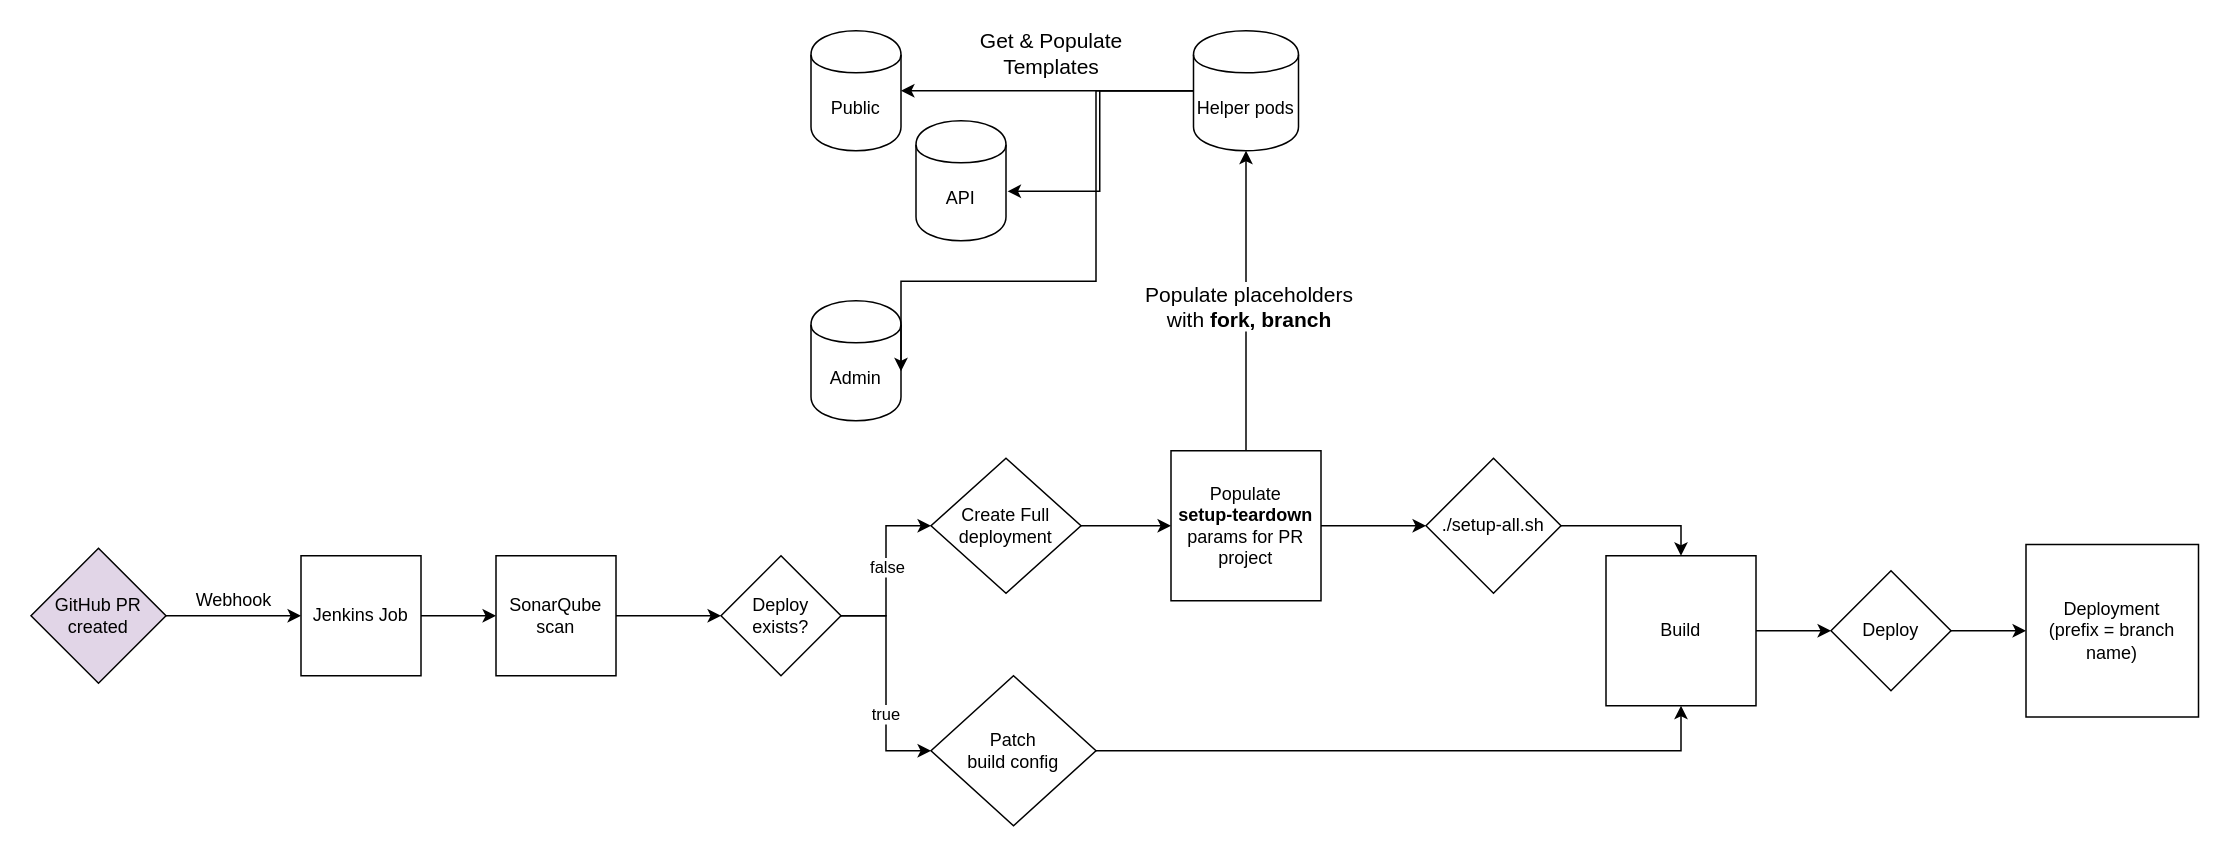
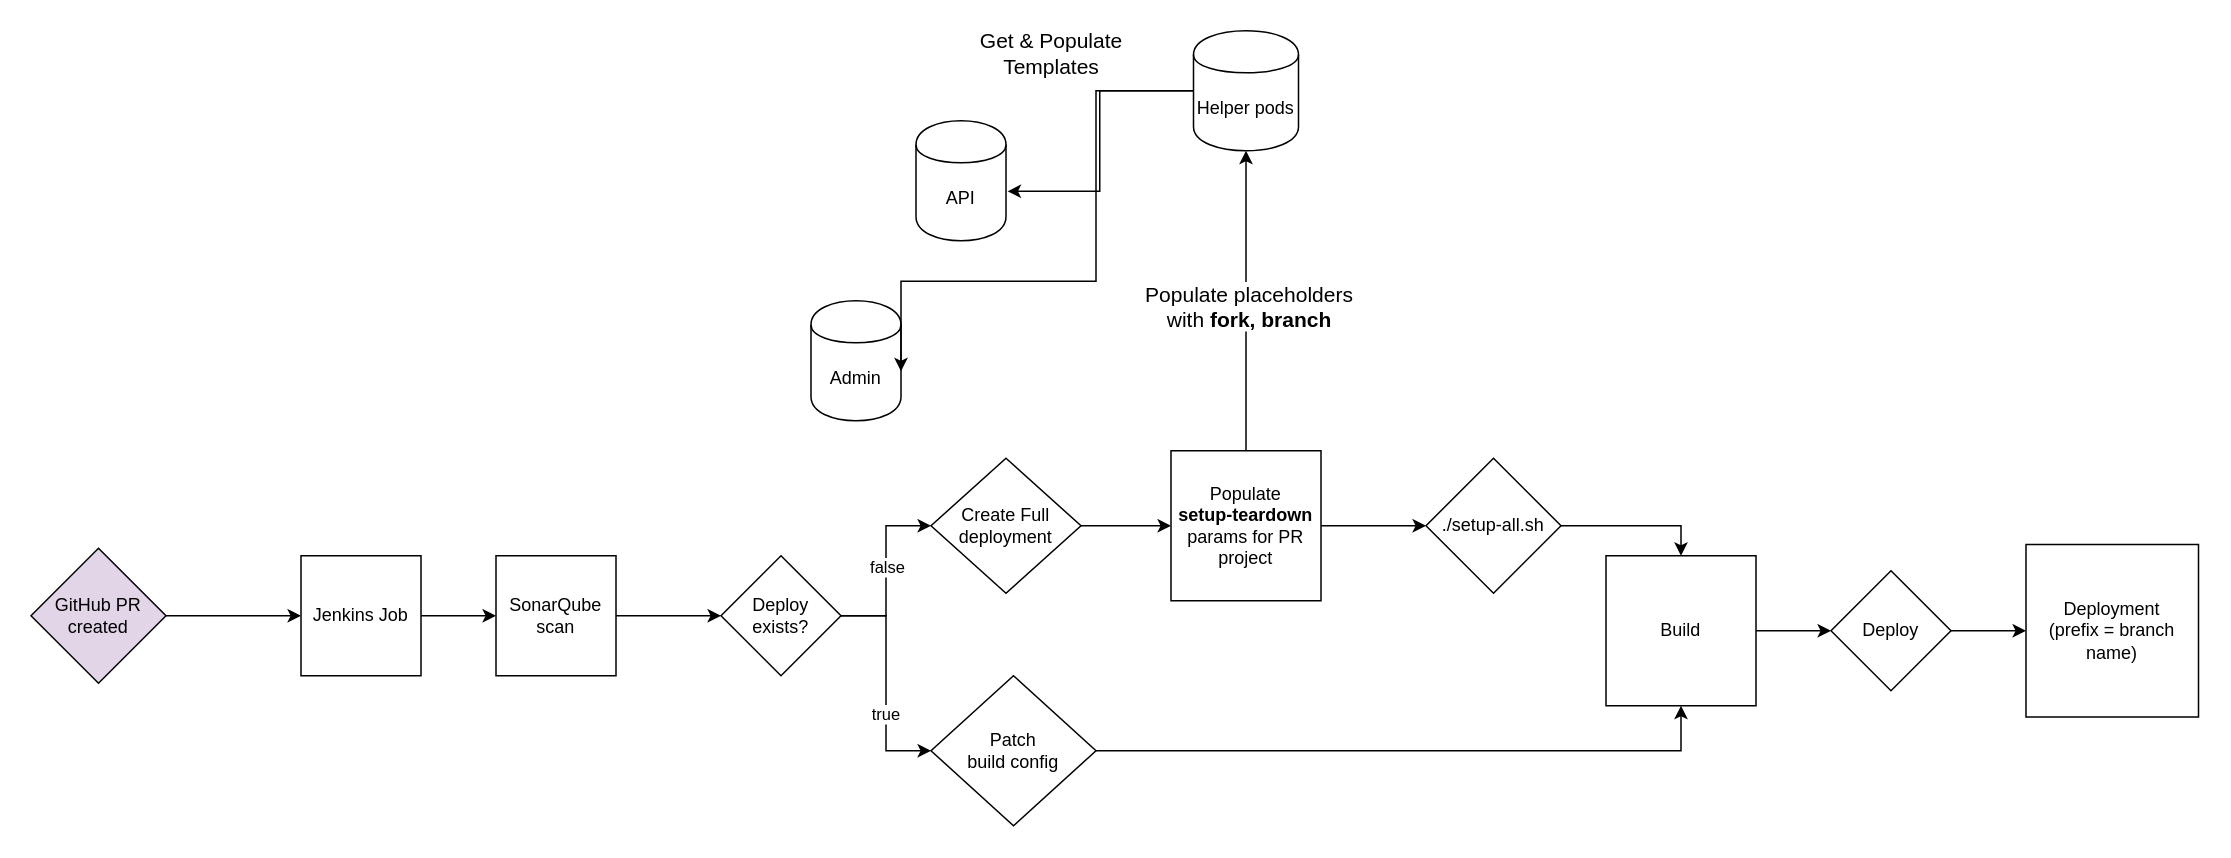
  <mxCell id="0" />
  <mxCell id="1" parent="0" />
  <mxCell id="2" value="GitHub PR created" style="rhombus;whiteSpace=wrap;html=1;fillColor=#e1d5e7;" parent="1" vertex="1"><mxGeometry x="20" y="365" width="90" height="90" as="geometry" /></mxCell>
  <mxCell id="3" value="Jenkins Job" style="whiteSpace=wrap;html=1;aspect=fixed;" parent="1" vertex="1"><mxGeometry x="200" y="370" width="80" height="80" as="geometry" /></mxCell>
- <mxCell id="4" value="Public" style="shape=cylinder;whiteSpace=wrap;html=1;boundedLbl=1;backgroundOutline=1;" parent="1" vertex="1"><mxGeometry x="540" y="20" width="60" height="80" as="geometry" /></mxCell>
  <mxCell id="5" value="API" style="shape=cylinder;whiteSpace=wrap;html=1;boundedLbl=1;backgroundOutline=1;" parent="1" vertex="1"><mxGeometry x="610" y="80" width="60" height="80" as="geometry" /></mxCell>
  <mxCell id="6" value="Admin" style="shape=cylinder;whiteSpace=wrap;html=1;boundedLbl=1;backgroundOutline=1;" parent="1" vertex="1"><mxGeometry x="540" y="200" width="60" height="80" as="geometry" /></mxCell>
- <mxCell id="7" style="edgeStyle=orthogonalEdgeStyle;rounded=0;orthogonalLoop=1;jettySize=auto;html=1;entryX=1;entryY=0.5;entryDx=0;entryDy=0;" parent="1" source="10" target="4" edge="1"><mxGeometry relative="1" as="geometry" /></mxCell>
  <mxCell id="8" style="edgeStyle=orthogonalEdgeStyle;rounded=0;orthogonalLoop=1;jettySize=auto;html=1;entryX=1.017;entryY=0.588;entryDx=0;entryDy=0;entryPerimeter=0;" parent="1" source="10" target="5" edge="1"><mxGeometry relative="1" as="geometry" /></mxCell>
  <mxCell id="9" style="edgeStyle=orthogonalEdgeStyle;rounded=0;orthogonalLoop=1;jettySize=auto;html=1;entryX=1;entryY=0.588;entryDx=0;entryDy=0;entryPerimeter=0;" parent="1" source="10" target="6" edge="1"><mxGeometry relative="1" as="geometry"><Array as="points"><mxPoint x="730" y="60" /><mxPoint x="730" y="187" /></Array></mxGeometry></mxCell>
  <mxCell id="10" value="Helper pods" style="shape=cylinder;whiteSpace=wrap;html=1;boundedLbl=1;backgroundOutline=1;" parent="1" vertex="1"><mxGeometry x="795" y="20" width="70" height="80" as="geometry" /></mxCell>
  <mxCell id="11" value="" style="endArrow=classic;html=1;exitX=1;exitY=0.5;exitDx=0;exitDy=0;entryX=0;entryY=0.5;entryDx=0;entryDy=0;" parent="1" source="2" target="3" edge="1"><mxGeometry width="50" height="50" relative="1" as="geometry"><mxPoint x="390" y="770" as="sourcePoint" /><mxPoint x="440" y="720" as="targetPoint" /></mxGeometry></mxCell>
- <mxCell id="12" value="Webhook" style="text;html=1;align=center;verticalAlign=middle;resizable=0;points=[];autosize=1;" parent="1" vertex="1"><mxGeometry x="120" y="390" width="70" height="20" as="geometry" /></mxCell>
  <mxCell id="13" value="&lt;div&gt;Deployment&lt;/div&gt;&lt;div&gt;(prefix = branch name)&lt;br&gt;&lt;/div&gt;" style="whiteSpace=wrap;html=1;aspect=fixed;" parent="1" vertex="1"><mxGeometry x="1350" y="362.5" width="115" height="115" as="geometry" /></mxCell>
  <mxCell id="14" style="edgeStyle=orthogonalEdgeStyle;rounded=0;orthogonalLoop=1;jettySize=auto;html=1;" parent="1" source="18" target="21" edge="1"><mxGeometry relative="1" as="geometry" /></mxCell>
  <mxCell id="15" value="false" style="edgeLabel;html=1;align=center;verticalAlign=middle;resizable=0;points=[];" parent="14" vertex="1" connectable="0"><mxGeometry x="0.057" relative="1" as="geometry"><mxPoint as="offset" /></mxGeometry></mxCell>
  <mxCell id="16" style="edgeStyle=orthogonalEdgeStyle;rounded=0;orthogonalLoop=1;jettySize=auto;html=1;entryX=0;entryY=0.5;entryDx=0;entryDy=0;" parent="1" source="18" target="23" edge="1"><mxGeometry relative="1" as="geometry" /></mxCell>
  <mxCell id="17" value="true" style="edgeLabel;html=1;align=center;verticalAlign=middle;resizable=0;points=[];" parent="16" vertex="1" connectable="0"><mxGeometry x="0.271" y="-1" relative="1" as="geometry"><mxPoint as="offset" /></mxGeometry></mxCell>
  <mxCell id="18" value="&lt;div&gt;Deploy &lt;br&gt;&lt;/div&gt;&lt;div&gt; exists?&lt;/div&gt;" style="rhombus;whiteSpace=wrap;html=1;" parent="1" vertex="1"><mxGeometry x="480" y="370" width="80" height="80" as="geometry" /></mxCell>
  <mxCell id="19" value="" style="endArrow=classic;html=1;exitX=1;exitY=0.5;exitDx=0;exitDy=0;entryX=0;entryY=0.5;entryDx=0;entryDy=0;" parent="1" source="3" target="36" edge="1"><mxGeometry width="50" height="50" relative="1" as="geometry"><mxPoint x="550" y="770" as="sourcePoint" /><mxPoint x="600" y="720" as="targetPoint" /></mxGeometry></mxCell>
  <mxCell id="20" style="edgeStyle=orthogonalEdgeStyle;rounded=0;orthogonalLoop=1;jettySize=auto;html=1;entryX=0;entryY=0.5;entryDx=0;entryDy=0;" parent="1" source="21" target="27" edge="1"><mxGeometry relative="1" as="geometry" /></mxCell>
  <mxCell id="21" value="Create Full deployment" style="rhombus;whiteSpace=wrap;html=1;" parent="1" vertex="1"><mxGeometry x="620" y="305" width="100" height="90" as="geometry" /></mxCell>
  <mxCell id="22" style="edgeStyle=orthogonalEdgeStyle;rounded=0;orthogonalLoop=1;jettySize=auto;html=1;entryX=0.5;entryY=1;entryDx=0;entryDy=0;" parent="1" source="23" target="32" edge="1"><mxGeometry relative="1" as="geometry" /></mxCell>
  <mxCell id="23" value="&lt;div&gt;Patch &lt;br&gt;&lt;/div&gt;&lt;div&gt;build config&lt;/div&gt;" style="rhombus;whiteSpace=wrap;html=1;" parent="1" vertex="1"><mxGeometry x="620" y="450" width="110" height="100" as="geometry" /></mxCell>
  <mxCell id="24" style="edgeStyle=orthogonalEdgeStyle;rounded=0;orthogonalLoop=1;jettySize=auto;html=1;entryX=0.5;entryY=1;entryDx=0;entryDy=0;" parent="1" source="27" target="10" edge="1"><mxGeometry relative="1" as="geometry"><Array as="points"><mxPoint x="830" y="100" /></Array></mxGeometry></mxCell>
  <mxCell id="25" value="&lt;font style=&quot;font-size: 14px&quot;&gt;Populate placeholders &lt;br&gt;with &lt;b&gt;fork, branch&lt;/b&gt;&lt;/font&gt;" style="edgeLabel;html=1;align=center;verticalAlign=middle;resizable=0;points=[];" parent="24" vertex="1" connectable="0"><mxGeometry x="-0.032" y="-1" relative="1" as="geometry"><mxPoint as="offset" /></mxGeometry></mxCell>
  <mxCell id="26" style="edgeStyle=orthogonalEdgeStyle;rounded=0;orthogonalLoop=1;jettySize=auto;html=1;entryX=0;entryY=0.5;entryDx=0;entryDy=0;" parent="1" source="27" target="30" edge="1"><mxGeometry relative="1" as="geometry" /></mxCell>
  <mxCell id="27" value="&lt;div&gt;Populate&lt;/div&gt;&lt;div&gt; &lt;b&gt;setup-teardown &lt;/b&gt;params for PR project&lt;/div&gt;" style="whiteSpace=wrap;html=1;aspect=fixed;" parent="1" vertex="1"><mxGeometry x="780" y="300" width="100" height="100" as="geometry" /></mxCell>
  <mxCell id="28" value="&lt;font style=&quot;font-size: 14px&quot;&gt;Get &amp;amp; Populate&lt;br&gt; Templates&lt;/font&gt;" style="text;html=1;align=center;verticalAlign=middle;resizable=0;points=[];autosize=1;" parent="1" vertex="1"><mxGeometry x="645" y="20" width="110" height="30" as="geometry" /></mxCell>
  <mxCell id="29" style="edgeStyle=orthogonalEdgeStyle;rounded=0;orthogonalLoop=1;jettySize=auto;html=1;entryX=0.5;entryY=0;entryDx=0;entryDy=0;" parent="1" source="30" target="32" edge="1"><mxGeometry relative="1" as="geometry" /></mxCell>
  <mxCell id="30" value="./setup-all.sh" style="rhombus;whiteSpace=wrap;html=1;" parent="1" vertex="1"><mxGeometry x="950" y="305" width="90" height="90" as="geometry" /></mxCell>
  <mxCell id="31" style="edgeStyle=orthogonalEdgeStyle;rounded=0;orthogonalLoop=1;jettySize=auto;html=1;entryX=0;entryY=0.5;entryDx=0;entryDy=0;" parent="1" source="32" target="34" edge="1"><mxGeometry relative="1" as="geometry" /></mxCell>
  <mxCell id="32" value="Build" style="whiteSpace=wrap;html=1;aspect=fixed;" parent="1" vertex="1"><mxGeometry x="1070" y="370" width="100" height="100" as="geometry" /></mxCell>
  <mxCell id="33" style="edgeStyle=orthogonalEdgeStyle;rounded=0;orthogonalLoop=1;jettySize=auto;html=1;entryX=0;entryY=0.5;entryDx=0;entryDy=0;" parent="1" source="34" target="13" edge="1"><mxGeometry relative="1" as="geometry" /></mxCell>
  <mxCell id="34" value="Deploy" style="rhombus;whiteSpace=wrap;html=1;" parent="1" vertex="1"><mxGeometry x="1220" y="380" width="80" height="80" as="geometry" /></mxCell>
  <mxCell id="35" style="edgeStyle=orthogonalEdgeStyle;rounded=0;orthogonalLoop=1;jettySize=auto;html=1;entryX=0;entryY=0.5;entryDx=0;entryDy=0;" parent="1" source="36" target="18" edge="1"><mxGeometry relative="1" as="geometry" /></mxCell>
  <mxCell id="36" value="&lt;div&gt;SonarQube&lt;/div&gt;&lt;div&gt;scan&lt;br&gt;&lt;/div&gt;" style="whiteSpace=wrap;html=1;aspect=fixed;" parent="1" vertex="1"><mxGeometry x="330" y="370" width="80" height="80" as="geometry" /></mxCell>
